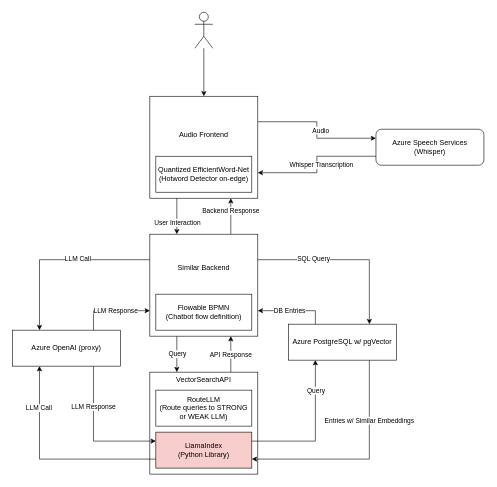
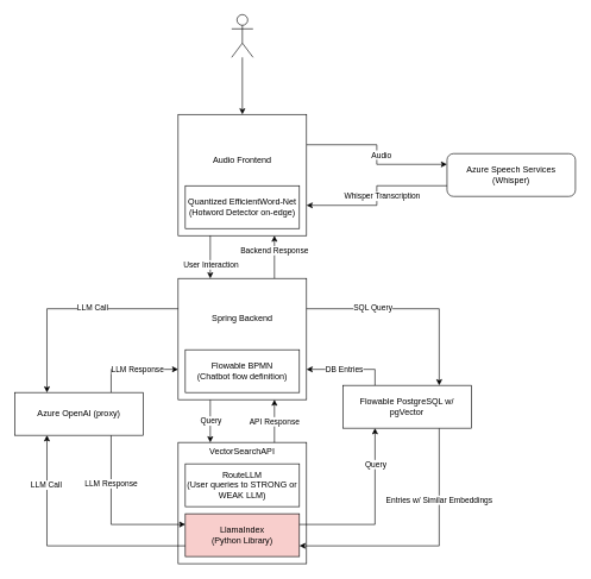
  <mxCell id="0" />
  <mxCell id="1" parent="0" />
  <mxCell id="2" value="" style="group" parent="1" vertex="1" connectable="0"><mxGeometry x="249" y="620" width="180" height="170" as="geometry" /></mxCell>
  <mxCell id="3" value="VectorSearchAPI&lt;div&gt;&lt;br&gt;&lt;/div&gt;&lt;div&gt;&lt;br&gt;&lt;/div&gt;&lt;div&gt;&lt;br&gt;&lt;/div&gt;&lt;div&gt;&lt;br&gt;&lt;/div&gt;&lt;div&gt;&lt;br&gt;&lt;/div&gt;&lt;div&gt;&lt;br&gt;&lt;/div&gt;&lt;div&gt;&lt;br&gt;&lt;/div&gt;&lt;div&gt;&lt;br&gt;&lt;/div&gt;&lt;div&gt;&lt;br&gt;&lt;/div&gt;&lt;div&gt;&lt;br&gt;&lt;/div&gt;" style="rounded=0;whiteSpace=wrap;html=1;" parent="2" vertex="1"><mxGeometry width="180" height="170" as="geometry" /></mxCell>
  <mxCell id="4" value="LlamaIndex&lt;div&gt;(Python Library)&lt;/div&gt;" style="rounded=0;whiteSpace=wrap;html=1;fillColor=#f8cecc;" parent="2" vertex="1"><mxGeometry x="10" y="100" width="160" height="60" as="geometry" /></mxCell>
- <mxCell id="5" value="RouteLLM&lt;div&gt;(Route queries to STRONG or WEAK LLM)&lt;/div&gt;" style="rounded=0;whiteSpace=wrap;html=1;" parent="2" vertex="1"><mxGeometry x="10" y="30" width="160" height="60" as="geometry" /></mxCell>
+ <mxCell id="5" value="RouteLLM&lt;div&gt;(User queries to STRONG or WEAK LLM)&lt;/div&gt;" style="rounded=0;whiteSpace=wrap;html=1;" parent="2" vertex="1"><mxGeometry x="10" y="30" width="160" height="60" as="geometry" /></mxCell>
  <mxCell id="6" style="edgeStyle=orthogonalEdgeStyle;rounded=0;orthogonalLoop=1;jettySize=auto;html=1;exitX=0.75;exitY=0;exitDx=0;exitDy=0;entryX=0;entryY=0.75;entryDx=0;entryDy=0;" edge="1" parent="1" source="10" target="37"><mxGeometry relative="1" as="geometry" /></mxCell>
  <mxCell id="7" value="LLM Response" style="edgeLabel;html=1;align=center;verticalAlign=middle;resizable=0;points=[];" vertex="1" connectable="0" parent="6"><mxGeometry x="-0.073" y="2" relative="1" as="geometry"><mxPoint x="10" y="2" as="offset" /></mxGeometry></mxCell>
  <mxCell id="8" style="edgeStyle=orthogonalEdgeStyle;rounded=0;orthogonalLoop=1;jettySize=auto;html=1;exitX=0.75;exitY=1;exitDx=0;exitDy=0;entryX=0;entryY=0.25;entryDx=0;entryDy=0;" edge="1" parent="1" source="10" target="4"><mxGeometry relative="1" as="geometry" /></mxCell>
  <mxCell id="9" value="LLM Response" style="edgeLabel;html=1;align=center;verticalAlign=middle;resizable=0;points=[];" vertex="1" connectable="0" parent="8"><mxGeometry x="-0.287" y="-1" relative="1" as="geometry"><mxPoint y="-15" as="offset" /></mxGeometry></mxCell>
  <mxCell id="10" value="Azure OpenAI (proxy)" style="rounded=0;whiteSpace=wrap;html=1;" parent="1" vertex="1"><mxGeometry x="20" y="550" width="180" height="60" as="geometry" /></mxCell>
  <mxCell id="11" style="edgeStyle=orthogonalEdgeStyle;rounded=0;orthogonalLoop=1;jettySize=auto;html=1;exitX=1;exitY=0.25;exitDx=0;exitDy=0;entryX=0;entryY=0.25;entryDx=0;entryDy=0;" parent="1" source="26" target="24" edge="1"><mxGeometry relative="1" as="geometry" /></mxCell>
  <mxCell id="12" value="Audio" style="edgeLabel;html=1;align=center;verticalAlign=middle;resizable=0;points=[];" parent="11" vertex="1" connectable="0"><mxGeometry x="-0.027" y="4" relative="1" as="geometry"><mxPoint x="2" y="3" as="offset" /></mxGeometry></mxCell>
  <mxCell id="13" value="" style="edgeStyle=orthogonalEdgeStyle;rounded=0;orthogonalLoop=1;jettySize=auto;html=1;" parent="1" source="14" target="26" edge="1"><mxGeometry relative="1" as="geometry" /></mxCell>
  <mxCell id="14" value="&lt;div&gt;&lt;br&gt;&lt;/div&gt;" style="shape=umlActor;verticalLabelPosition=bottom;verticalAlign=top;html=1;outlineConnect=0;" parent="1" vertex="1"><mxGeometry x="324" y="20" width="30" height="60" as="geometry" /></mxCell>
  <mxCell id="15" style="edgeStyle=orthogonalEdgeStyle;rounded=0;orthogonalLoop=1;jettySize=auto;html=1;exitX=0.75;exitY=1;exitDx=0;exitDy=0;entryX=1;entryY=0.75;entryDx=0;entryDy=0;" parent="1" source="19" target="4" edge="1"><mxGeometry relative="1" as="geometry" /></mxCell>
  <mxCell id="16" value="Entries w/ Similar Embeddings" style="edgeLabel;html=1;align=center;verticalAlign=middle;resizable=0;points=[];" parent="15" vertex="1" connectable="0"><mxGeometry x="0.266" y="-1" relative="1" as="geometry"><mxPoint x="63" y="-64" as="offset" /></mxGeometry></mxCell>
  <mxCell id="17" style="edgeStyle=orthogonalEdgeStyle;rounded=0;orthogonalLoop=1;jettySize=auto;html=1;exitX=0.25;exitY=0;exitDx=0;exitDy=0;entryX=1;entryY=0.75;entryDx=0;entryDy=0;" edge="1" parent="1" source="19" target="37"><mxGeometry relative="1" as="geometry" /></mxCell>
  <mxCell id="18" value="DB Entries" style="edgeLabel;html=1;align=center;verticalAlign=middle;resizable=0;points=[];" vertex="1" connectable="0" parent="17"><mxGeometry x="0.181" y="-1" relative="1" as="geometry"><mxPoint x="4" y="1" as="offset" /></mxGeometry></mxCell>
- <mxCell id="19" value="Azure&amp;nbsp;&lt;span style=&quot;background-color: initial;&quot;&gt;PostgreSQL w/ pgVector&lt;/span&gt;" style="rounded=0;whiteSpace=wrap;html=1;" parent="1" vertex="1"><mxGeometry x="480" y="540" width="180" height="60" as="geometry" /></mxCell>
+ <mxCell id="19" value="Flowable&amp;nbsp;&lt;span style=&quot;background-color: initial;&quot;&gt;PostgreSQL w/ pgVector&lt;/span&gt;" style="rounded=0;whiteSpace=wrap;html=1;" parent="1" vertex="1"><mxGeometry x="480" y="540" width="180" height="60" as="geometry" /></mxCell>
  <mxCell id="20" style="edgeStyle=orthogonalEdgeStyle;rounded=0;orthogonalLoop=1;jettySize=auto;html=1;exitX=1;exitY=0.25;exitDx=0;exitDy=0;entryX=0.25;entryY=1;entryDx=0;entryDy=0;" parent="1" source="4" target="19" edge="1"><mxGeometry relative="1" as="geometry" /></mxCell>
  <mxCell id="21" value="Query" style="edgeLabel;html=1;align=center;verticalAlign=middle;resizable=0;points=[];" parent="20" vertex="1" connectable="0"><mxGeometry x="-0.164" y="1" relative="1" as="geometry"><mxPoint x="5" y="-84" as="offset" /></mxGeometry></mxCell>
  <mxCell id="22" style="edgeStyle=orthogonalEdgeStyle;rounded=0;orthogonalLoop=1;jettySize=auto;html=1;exitX=0;exitY=0.75;exitDx=0;exitDy=0;entryX=1;entryY=0.75;entryDx=0;entryDy=0;" parent="1" source="24" target="26" edge="1"><mxGeometry relative="1" as="geometry" /></mxCell>
  <mxCell id="23" value="Whisper Transcription" style="edgeLabel;html=1;align=center;verticalAlign=middle;resizable=0;points=[];" parent="22" vertex="1" connectable="0"><mxGeometry x="-0.006" y="-2" relative="1" as="geometry"><mxPoint x="9" y="1" as="offset" /></mxGeometry></mxCell>
  <mxCell id="24" value="Azure Speech Services&lt;div&gt;(Whisper)&lt;/div&gt;" style="whiteSpace=wrap;html=1;rounded=1;" parent="1" vertex="1"><mxGeometry x="626" y="215" width="180" height="60" as="geometry" /></mxCell>
  <mxCell id="25" value="" style="group" parent="1" vertex="1" connectable="0"><mxGeometry x="249" y="160" width="180" height="170" as="geometry" /></mxCell>
  <mxCell id="26" value="Audio Frontend&lt;div&gt;&lt;br&gt;&lt;/div&gt;&lt;div&gt;&lt;br&gt;&lt;/div&gt;&lt;div&gt;&lt;br&gt;&lt;/div&gt;" style="rounded=0;whiteSpace=wrap;html=1;" parent="25" vertex="1"><mxGeometry width="180" height="170" as="geometry" /></mxCell>
  <mxCell id="27" value="Quantized EfficientWord-Net&lt;div&gt;(Hotword Detector on-edge)&lt;/div&gt;" style="rounded=0;whiteSpace=wrap;html=1;" parent="25" vertex="1"><mxGeometry x="10" y="100" width="160" height="60" as="geometry" /></mxCell>
  <mxCell id="28" style="edgeStyle=orthogonalEdgeStyle;rounded=0;orthogonalLoop=1;jettySize=auto;html=1;exitX=0.75;exitY=0;exitDx=0;exitDy=0;entryX=0.75;entryY=1;entryDx=0;entryDy=0;" parent="1" source="37" target="26" edge="1"><mxGeometry relative="1" as="geometry" /></mxCell>
  <mxCell id="29" value="Backend Response" style="edgeLabel;html=1;align=center;verticalAlign=middle;resizable=0;points=[];" parent="28" vertex="1" connectable="0"><mxGeometry x="-0.172" y="1" relative="1" as="geometry"><mxPoint y="-15" as="offset" /></mxGeometry></mxCell>
  <mxCell id="30" style="edgeStyle=orthogonalEdgeStyle;rounded=0;orthogonalLoop=1;jettySize=auto;html=1;exitX=0.25;exitY=1;exitDx=0;exitDy=0;entryX=0.25;entryY=0;entryDx=0;entryDy=0;" parent="1" source="37" target="3" edge="1"><mxGeometry relative="1" as="geometry" /></mxCell>
  <mxCell id="31" value="Query" style="edgeLabel;html=1;align=center;verticalAlign=middle;resizable=0;points=[];" parent="30" vertex="1" connectable="0"><mxGeometry x="-0.044" relative="1" as="geometry"><mxPoint as="offset" /></mxGeometry></mxCell>
  <mxCell id="32" style="edgeStyle=orthogonalEdgeStyle;rounded=0;orthogonalLoop=1;jettySize=auto;html=1;exitX=0.25;exitY=1;exitDx=0;exitDy=0;entryX=0.25;entryY=0;entryDx=0;entryDy=0;" parent="1" source="26" target="37" edge="1"><mxGeometry relative="1" as="geometry" /></mxCell>
  <mxCell id="33" value="User Interaction" style="edgeLabel;html=1;align=center;verticalAlign=middle;resizable=0;points=[];" parent="32" vertex="1" connectable="0"><mxGeometry x="0.153" relative="1" as="geometry"><mxPoint y="5" as="offset" /></mxGeometry></mxCell>
  <mxCell id="34" style="edgeStyle=orthogonalEdgeStyle;rounded=0;orthogonalLoop=1;jettySize=auto;html=1;exitX=0.75;exitY=0;exitDx=0;exitDy=0;entryX=0.75;entryY=1;entryDx=0;entryDy=0;" parent="1" source="3" target="37" edge="1"><mxGeometry relative="1" as="geometry" /></mxCell>
  <mxCell id="35" value="API Response" style="edgeLabel;html=1;align=center;verticalAlign=middle;resizable=0;points=[];" parent="34" vertex="1" connectable="0"><mxGeometry x="-0.011" y="1" relative="1" as="geometry"><mxPoint as="offset" /></mxGeometry></mxCell>
  <mxCell id="36" value="" style="group" parent="1" vertex="1" connectable="0"><mxGeometry x="249" y="390" width="180" height="170" as="geometry" /></mxCell>
- <mxCell id="37" value="&lt;div&gt;Similar Backend&lt;/div&gt;&lt;div&gt;&lt;br&gt;&lt;/div&gt;&lt;div&gt;&lt;br&gt;&lt;/div&gt;&lt;div&gt;&lt;br&gt;&lt;/div&gt;&lt;div&gt;&lt;br&gt;&lt;/div&gt;" style="rounded=0;whiteSpace=wrap;html=1;" parent="36" vertex="1"><mxGeometry width="180" height="170" as="geometry" /></mxCell>
+ <mxCell id="37" value="&lt;div&gt;Spring Backend&lt;/div&gt;&lt;div&gt;&lt;br&gt;&lt;/div&gt;&lt;div&gt;&lt;br&gt;&lt;/div&gt;&lt;div&gt;&lt;br&gt;&lt;/div&gt;&lt;div&gt;&lt;br&gt;&lt;/div&gt;" style="rounded=0;whiteSpace=wrap;html=1;" parent="36" vertex="1"><mxGeometry width="180" height="170" as="geometry" /></mxCell>
  <mxCell id="38" value="Flowable BPMN&lt;div&gt;(Chatbot flow definition)&lt;/div&gt;" style="rounded=0;whiteSpace=wrap;html=1;" parent="36" vertex="1"><mxGeometry x="10" y="100" width="160" height="60" as="geometry" /></mxCell>
  <mxCell id="39" style="edgeStyle=orthogonalEdgeStyle;rounded=0;orthogonalLoop=1;jettySize=auto;html=1;exitX=1;exitY=0.25;exitDx=0;exitDy=0;entryX=0.75;entryY=0;entryDx=0;entryDy=0;" edge="1" parent="1" source="37" target="19"><mxGeometry relative="1" as="geometry" /></mxCell>
  <mxCell id="40" value="SQL Query" style="edgeLabel;html=1;align=center;verticalAlign=middle;resizable=0;points=[];" vertex="1" connectable="0" parent="39"><mxGeometry x="-0.363" y="-2" relative="1" as="geometry"><mxPoint x="-1" y="-3" as="offset" /></mxGeometry></mxCell>
  <mxCell id="41" style="edgeStyle=orthogonalEdgeStyle;rounded=0;orthogonalLoop=1;jettySize=auto;html=1;exitX=0;exitY=0.25;exitDx=0;exitDy=0;entryX=0.25;entryY=0;entryDx=0;entryDy=0;" edge="1" parent="1" source="37" target="10"><mxGeometry relative="1" as="geometry" /></mxCell>
  <mxCell id="42" value="LLM Call" style="edgeLabel;html=1;align=center;verticalAlign=middle;resizable=0;points=[];" vertex="1" connectable="0" parent="41"><mxGeometry x="-0.198" y="1" relative="1" as="geometry"><mxPoint y="-2" as="offset" /></mxGeometry></mxCell>
  <mxCell id="43" style="edgeStyle=orthogonalEdgeStyle;rounded=0;orthogonalLoop=1;jettySize=auto;html=1;exitX=0;exitY=0.75;exitDx=0;exitDy=0;entryX=0.25;entryY=1;entryDx=0;entryDy=0;" edge="1" parent="1" source="4" target="10"><mxGeometry relative="1" as="geometry" /></mxCell>
  <mxCell id="44" value="LLM Call" style="edgeLabel;html=1;align=center;verticalAlign=middle;resizable=0;points=[];" vertex="1" connectable="0" parent="43"><mxGeometry x="0.621" y="-1" relative="1" as="geometry"><mxPoint x="-2" y="3" as="offset" /></mxGeometry></mxCell>
